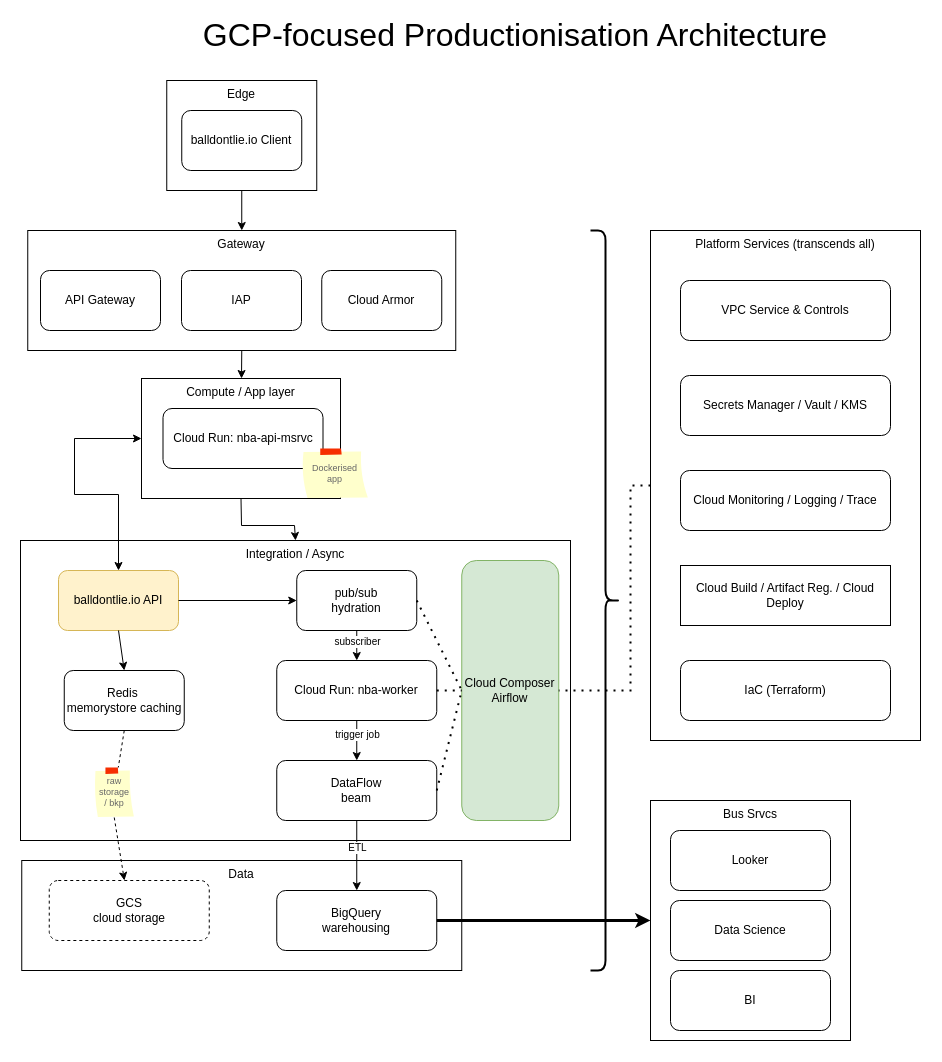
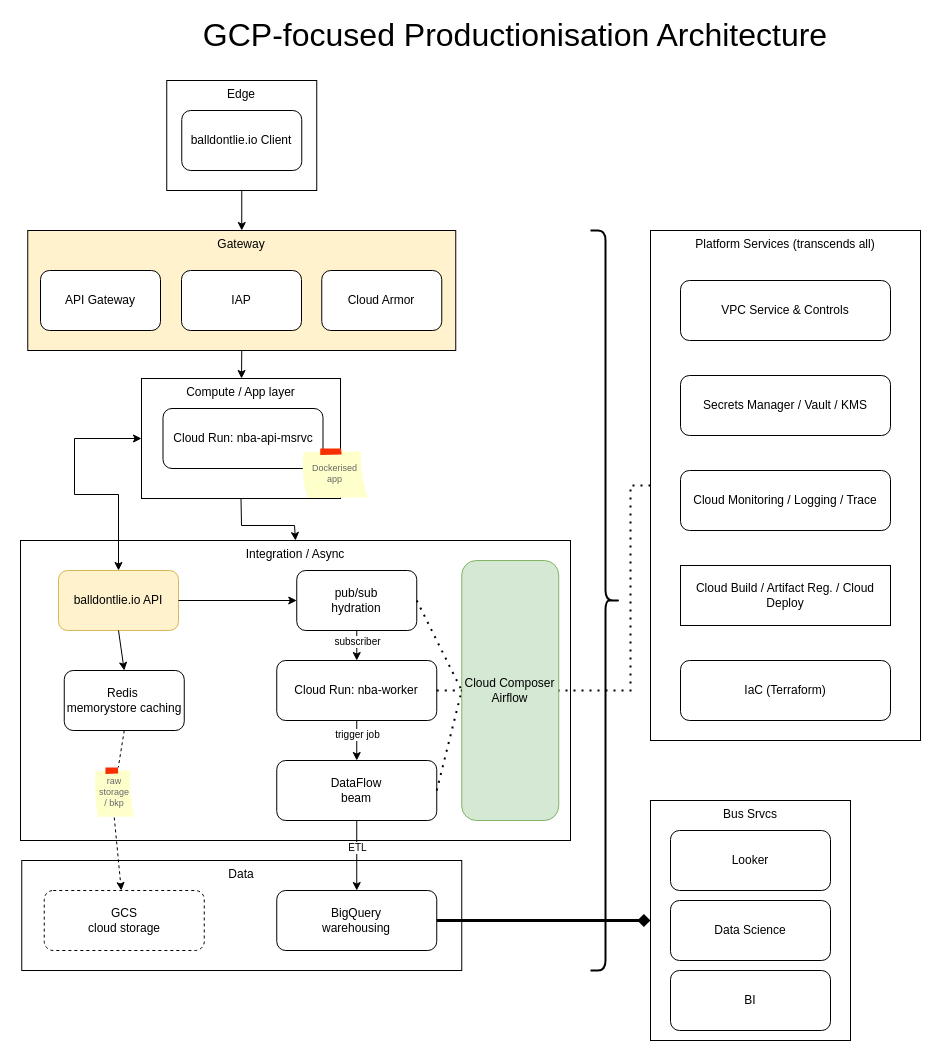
  <mxCell id="0" />
  <mxCell id="1" parent="0" />
  <mxCell id="2" value="Data" style="rounded=0;whiteSpace=wrap;html=1;verticalAlign=top;" vertex="1" parent="1"><mxGeometry x="21.25" y="860" width="440" height="110" as="geometry" /></mxCell>
  <mxCell id="3" value="Compute / App layer" style="rounded=0;whiteSpace=wrap;html=1;verticalAlign=top;" vertex="1" parent="1"><mxGeometry x="141" y="378" width="199" height="120" as="geometry" /></mxCell>
  <mxCell id="4" value="" style="group" vertex="1" connectable="0" parent="1"><mxGeometry x="166.25" y="80" width="150" height="110" as="geometry" /></mxCell>
  <mxCell id="5" value="Edge" style="rounded=0;whiteSpace=wrap;html=1;verticalAlign=top;" parent="4" vertex="1"><mxGeometry width="150" height="110" as="geometry" /></mxCell>
  <mxCell id="6" value="balldontlie.io Client" style="rounded=1;whiteSpace=wrap;html=1;" parent="4" vertex="1"><mxGeometry x="15" y="30" width="120" height="60" as="geometry" /></mxCell>
  <mxCell id="7" value="Platform Services (transcends all)" style="rounded=0;whiteSpace=wrap;html=1;verticalAlign=top;" vertex="1" parent="1"><mxGeometry x="650" y="230" width="270" height="510" as="geometry" /></mxCell>
  <mxCell id="8" value="Cloud Run: nba-api-msrvc" style="rounded=1;whiteSpace=wrap;html=1;" vertex="1" parent="1"><mxGeometry x="162.5" y="408" width="160" height="60" as="geometry" /></mxCell>
  <mxCell id="9" value="&lt;font style=&quot;font-size: 32px;&quot;&gt;GCP-focused Productionisation Architecture&lt;/font&gt;" style="text;html=1;strokeColor=none;fillColor=none;align=center;verticalAlign=middle;whiteSpace=wrap;rounded=0;fontSize=32;" vertex="1" parent="1"><mxGeometry x="200" y="20" width="630" height="30" as="geometry" /></mxCell>
  <mxCell id="10" value="Integration / Async" style="rounded=0;whiteSpace=wrap;html=1;verticalAlign=top;" vertex="1" parent="1"><mxGeometry x="20" y="540" width="550" height="300" as="geometry" /></mxCell>
  <mxCell id="11" value="balldontlie.io API" style="rounded=1;whiteSpace=wrap;html=1;fillColor=#fff2cc;strokeColor=#d6b656;" vertex="1" parent="1"><mxGeometry x="58" y="570" width="120" height="60" as="geometry" /></mxCell>
  <mxCell id="12" value="Redis&amp;nbsp;&lt;br&gt;memorystore caching" style="rounded=1;whiteSpace=wrap;html=1;" vertex="1" parent="1"><mxGeometry x="63.75" y="670" width="120" height="60" as="geometry" /></mxCell>
  <mxCell id="13" value="pub/sub&lt;br&gt;hydration" style="rounded=1;whiteSpace=wrap;html=1;" vertex="1" parent="1"><mxGeometry x="296.25" y="570" width="120" height="60" as="geometry" /></mxCell>
  <mxCell id="14" value="Cloud Run: nba-worker" style="rounded=1;whiteSpace=wrap;html=1;" vertex="1" parent="1"><mxGeometry x="276.25" y="660" width="160" height="60" as="geometry" /></mxCell>
  <mxCell id="15" value="" style="endArrow=classic;html=1;rounded=0;fontSize=10;exitX=0.5;exitY=1;exitDx=0;exitDy=0;entryX=0.5;entryY=0;entryDx=0;entryDy=0;" edge="1" parent="1" source="13" target="14"><mxGeometry width="50" height="50" relative="1" as="geometry"><mxPoint x="312.5" y="620" as="sourcePoint" /><mxPoint x="362.5" y="570" as="targetPoint" /></mxGeometry></mxCell>
  <mxCell id="16" value="subscriber" style="edgeLabel;html=1;align=center;verticalAlign=middle;resizable=0;points=[];fontSize=10;" vertex="1" connectable="0" parent="15"><mxGeometry x="-0.326" relative="1" as="geometry"><mxPoint as="offset" /></mxGeometry></mxCell>
  <mxCell id="17" value="DataFlow&lt;br&gt;beam" style="rounded=1;whiteSpace=wrap;html=1;" vertex="1" parent="1"><mxGeometry x="276.25" y="760" width="160" height="60" as="geometry" /></mxCell>
  <mxCell id="18" value="BigQuery&lt;br&gt;warehousing" style="rounded=1;whiteSpace=wrap;html=1;" vertex="1" parent="1"><mxGeometry x="276.25" y="890" width="160" height="60" as="geometry" /></mxCell>
  <mxCell id="19" value="" style="endArrow=classic;html=1;rounded=0;fontSize=10;exitX=0.5;exitY=1;exitDx=0;exitDy=0;entryX=0.5;entryY=0;entryDx=0;entryDy=0;" edge="1" parent="1" source="14" target="17"><mxGeometry width="50" height="50" relative="1" as="geometry"><mxPoint x="366.25" y="640" as="sourcePoint" /><mxPoint x="366.25" y="670" as="targetPoint" /></mxGeometry></mxCell>
  <mxCell id="20" value="trigger job" style="edgeLabel;html=1;align=center;verticalAlign=middle;resizable=0;points=[];fontSize=10;" vertex="1" connectable="0" parent="19"><mxGeometry x="-0.326" relative="1" as="geometry"><mxPoint as="offset" /></mxGeometry></mxCell>
  <mxCell id="21" value="" style="endArrow=classic;html=1;rounded=0;fontSize=10;entryX=0.5;entryY=0;entryDx=0;entryDy=0;exitX=0.5;exitY=1;exitDx=0;exitDy=0;" edge="1" parent="1" source="17" target="18"><mxGeometry width="50" height="50" relative="1" as="geometry"><mxPoint x="362.5" y="820" as="sourcePoint" /><mxPoint x="412.5" y="770" as="targetPoint" /></mxGeometry></mxCell>
  <mxCell id="22" value="ETL" style="edgeLabel;html=1;align=center;verticalAlign=middle;resizable=0;points=[];fontSize=10;" vertex="1" connectable="0" parent="21"><mxGeometry x="-0.244" relative="1" as="geometry"><mxPoint as="offset" /></mxGeometry></mxCell>
- <mxCell id="23" value="GCS&lt;br&gt;cloud storage" style="rounded=1;whiteSpace=wrap;html=1;dashed=1;" vertex="1" parent="1"><mxGeometry x="48.75" y="880" width="160" height="60" as="geometry" /></mxCell>
+ <mxCell id="23" value="GCS&lt;br&gt;cloud storage" style="rounded=1;whiteSpace=wrap;html=1;dashed=1;" vertex="1" parent="1"><mxGeometry x="43.75" y="890" width="160" height="60" as="geometry" /></mxCell>
  <mxCell id="24" value="" style="endArrow=classic;html=1;rounded=0;fontSize=10;exitX=1;exitY=0.5;exitDx=0;exitDy=0;entryX=0;entryY=0.5;entryDx=0;entryDy=0;" edge="1" parent="1" source="11" target="13"><mxGeometry width="50" height="50" relative="1" as="geometry"><mxPoint x="442.5" y="680" as="sourcePoint" /><mxPoint x="492.5" y="630" as="targetPoint" /></mxGeometry></mxCell>
  <mxCell id="25" value="" style="endArrow=classic;html=1;rounded=0;fontSize=10;exitX=0.5;exitY=1;exitDx=0;exitDy=0;entryX=0.5;entryY=0;entryDx=0;entryDy=0;" edge="1" parent="1" source="11" target="12"><mxGeometry width="50" height="50" relative="1" as="geometry"><mxPoint x="193.75" y="610" as="sourcePoint" /><mxPoint x="306.25" y="610" as="targetPoint" /></mxGeometry></mxCell>
  <mxCell id="26" value="" style="endArrow=classic;html=1;rounded=0;fontSize=10;exitX=0.5;exitY=1;exitDx=0;exitDy=0;entryX=0.5;entryY=0;entryDx=0;entryDy=0;" edge="1" parent="1" source="5" target="49"><mxGeometry width="50" height="50" relative="1" as="geometry"><mxPoint x="301.25" y="450" as="sourcePoint" /><mxPoint x="351.25" y="400" as="targetPoint" /></mxGeometry></mxCell>
  <mxCell id="27" value="" style="endArrow=classic;html=1;rounded=0;fontSize=10;exitX=0.5;exitY=1;exitDx=0;exitDy=0;" edge="1" parent="1" source="49" target="3"><mxGeometry width="50" height="50" relative="1" as="geometry"><mxPoint x="251.25" y="200" as="sourcePoint" /><mxPoint x="251.25" y="240" as="targetPoint" /></mxGeometry></mxCell>
  <mxCell id="28" value="" style="endArrow=classic;html=1;rounded=0;fontSize=10;exitX=0.5;exitY=1;exitDx=0;exitDy=0;dashed=1;startArrow=none;" edge="1" parent="1" source="29" target="23"><mxGeometry width="50" height="50" relative="1" as="geometry"><mxPoint x="231.25" y="730" as="sourcePoint" /><mxPoint x="281.25" y="680" as="targetPoint" /></mxGeometry></mxCell>
  <mxCell id="29" value="raw storage&lt;br&gt;/ bkp" style="strokeWidth=1;shadow=0;dashed=0;align=center;html=1;shape=mxgraph.mockup.text.stickyNote2;fontColor=#666666;mainText=;fontSize=9;whiteSpace=wrap;fillColor=#ffffcc;strokeColor=#F62E00;" vertex="1" parent="1"><mxGeometry x="93.75" y="767" width="40" height="50" as="geometry" /></mxCell>
  <mxCell id="30" value="" style="endArrow=none;html=1;rounded=0;fontSize=10;exitX=0.5;exitY=1;exitDx=0;exitDy=0;dashed=1;" edge="1" parent="1" source="12" target="29"><mxGeometry width="50" height="50" relative="1" as="geometry"><mxPoint x="123.75" y="730" as="sourcePoint" /><mxPoint x="123.75" y="890" as="targetPoint" /></mxGeometry></mxCell>
  <mxCell id="31" value="VPC Service &amp;amp; Controls" style="rounded=1;whiteSpace=wrap;html=1;" vertex="1" parent="1"><mxGeometry x="680" y="280" width="210" height="60" as="geometry" /></mxCell>
  <mxCell id="32" value="Secrets Manager / Vault / KMS" style="rounded=1;whiteSpace=wrap;html=1;" vertex="1" parent="1"><mxGeometry x="680" y="375" width="210" height="60" as="geometry" /></mxCell>
  <mxCell id="33" value="Cloud Monitoring / Logging / Trace" style="rounded=1;whiteSpace=wrap;html=1;" vertex="1" parent="1"><mxGeometry x="680" y="470" width="210" height="60" as="geometry" /></mxCell>
  <mxCell id="34" value="Cloud Build / Artifact Reg. / Cloud Deploy" style="whiteSpace=wrap;html=1;rounded=0;" vertex="1" parent="1"><mxGeometry x="680" y="565" width="210" height="60" as="geometry" /></mxCell>
  <mxCell id="35" value="IaC (Terraform)" style="rounded=1;whiteSpace=wrap;html=1;" vertex="1" parent="1"><mxGeometry x="680" y="660" width="210" height="60" as="geometry" /></mxCell>
  <mxCell id="36" value="" style="group" vertex="1" connectable="0" parent="1"><mxGeometry x="650" y="800" width="200" height="240" as="geometry" /></mxCell>
  <mxCell id="37" value="Bus Srvcs" style="rounded=0;whiteSpace=wrap;html=1;verticalAlign=top;" vertex="1" parent="36"><mxGeometry width="200" height="240" as="geometry" /></mxCell>
  <mxCell id="38" value="Looker" style="rounded=1;whiteSpace=wrap;html=1;" vertex="1" parent="36"><mxGeometry x="20" y="30" width="160" height="60" as="geometry" /></mxCell>
  <mxCell id="39" value="Data Science" style="rounded=1;whiteSpace=wrap;html=1;" vertex="1" parent="36"><mxGeometry x="20" y="100" width="160" height="60" as="geometry" /></mxCell>
  <mxCell id="40" value="BI" style="rounded=1;whiteSpace=wrap;html=1;" vertex="1" parent="36"><mxGeometry x="20" y="170" width="160" height="60" as="geometry" /></mxCell>
  <mxCell id="41" value="" style="shape=curlyBracket;whiteSpace=wrap;html=1;rounded=1;flipH=1;fontSize=9;strokeWidth=2;" vertex="1" parent="1"><mxGeometry x="590" y="230" width="30" height="740" as="geometry" /></mxCell>
- <mxCell id="42" value="" style="endArrow=classic;html=1;rounded=0;fontSize=9;exitX=1;exitY=0.5;exitDx=0;exitDy=0;strokeWidth=3;jumpStyle=arc;" edge="1" parent="1" source="18" target="37"><mxGeometry width="50" height="50" relative="1" as="geometry"><mxPoint x="670" y="780" as="sourcePoint" /><mxPoint x="720" y="730" as="targetPoint" /></mxGeometry></mxCell>
+ <mxCell id="42" value="" style="endArrow=diamond;html=1;rounded=0;fontSize=9;exitX=1;exitY=0.5;exitDx=0;exitDy=0;strokeWidth=3;jumpStyle=arc;" edge="1" parent="1" source="18" target="37"><mxGeometry width="50" height="50" relative="1" as="geometry"><mxPoint x="670" y="780" as="sourcePoint" /><mxPoint x="720" y="730" as="targetPoint" /></mxGeometry></mxCell>
  <mxCell id="43" value="" style="endArrow=classic;html=1;rounded=0;strokeWidth=1;fontSize=9;jumpStyle=arc;exitX=0.5;exitY=1;exitDx=0;exitDy=0;entryX=0.5;entryY=0;entryDx=0;entryDy=0;" edge="1" parent="1" source="3" target="10"><mxGeometry width="50" height="50" relative="1" as="geometry"><mxPoint x="610" y="530" as="sourcePoint" /><mxPoint x="660" y="480" as="targetPoint" /><Array as="points"><mxPoint x="241" y="525" /><mxPoint x="294" y="525" /></Array></mxGeometry></mxCell>
  <mxCell id="44" value="Cloud Composer&lt;br&gt;Airflow" style="rounded=1;whiteSpace=wrap;html=1;fillColor=#d5e8d4;strokeColor=#82b366;" vertex="1" parent="1"><mxGeometry x="461.25" y="560" width="97" height="260" as="geometry" /></mxCell>
  <mxCell id="45" value="" style="endArrow=none;dashed=1;html=1;dashPattern=1 3;strokeWidth=2;rounded=0;fontSize=9;jumpStyle=arc;exitX=1;exitY=0.5;exitDx=0;exitDy=0;entryX=0;entryY=0.5;entryDx=0;entryDy=0;" edge="1" parent="1" source="13" target="44"><mxGeometry width="50" height="50" relative="1" as="geometry"><mxPoint x="460" y="670" as="sourcePoint" /><mxPoint x="510" y="620" as="targetPoint" /></mxGeometry></mxCell>
  <mxCell id="46" value="" style="endArrow=none;dashed=1;html=1;dashPattern=1 3;strokeWidth=2;rounded=0;fontSize=9;jumpStyle=arc;exitX=1;exitY=0.5;exitDx=0;exitDy=0;" edge="1" parent="1" source="14" target="44"><mxGeometry width="50" height="50" relative="1" as="geometry"><mxPoint x="426.25" y="610" as="sourcePoint" /><mxPoint x="470" y="705" as="targetPoint" /></mxGeometry></mxCell>
  <mxCell id="47" value="" style="endArrow=none;dashed=1;html=1;dashPattern=1 3;strokeWidth=2;rounded=0;fontSize=9;jumpStyle=arc;exitX=1;exitY=0.5;exitDx=0;exitDy=0;entryX=0;entryY=0.5;entryDx=0;entryDy=0;" edge="1" parent="1" source="17" target="44"><mxGeometry width="50" height="50" relative="1" as="geometry"><mxPoint x="446.25" y="700" as="sourcePoint" /><mxPoint x="460" y="690" as="targetPoint" /></mxGeometry></mxCell>
  <mxCell id="48" value="" style="endArrow=none;dashed=1;html=1;dashPattern=1 3;strokeWidth=2;rounded=0;fontSize=9;jumpStyle=arc;exitX=0;exitY=0.5;exitDx=0;exitDy=0;entryX=1;entryY=0.5;entryDx=0;entryDy=0;" edge="1" parent="1" source="7" target="44"><mxGeometry width="50" height="50" relative="1" as="geometry"><mxPoint x="426.25" y="610" as="sourcePoint" /><mxPoint x="471.25" y="700" as="targetPoint" /><Array as="points"><mxPoint x="630" y="485" /><mxPoint x="630" y="690" /></Array></mxGeometry></mxCell>
- <mxCell id="49" value="Gateway" style="rounded=0;whiteSpace=wrap;html=1;verticalAlign=top;" vertex="1" parent="1"><mxGeometry x="27.25" y="230" width="428" height="120" as="geometry" /></mxCell>
+ <mxCell id="49" value="Gateway" style="rounded=0;whiteSpace=wrap;html=1;verticalAlign=top;fillColor=#fff2cc;" vertex="1" parent="1"><mxGeometry x="27.25" y="230" width="428" height="120" as="geometry" /></mxCell>
  <mxCell id="50" value="API Gateway" style="rounded=1;whiteSpace=wrap;html=1;" parent="1" vertex="1"><mxGeometry x="40" y="270" width="120" height="60" as="geometry" /></mxCell>
  <mxCell id="51" value="IAP" style="rounded=1;whiteSpace=wrap;html=1;" vertex="1" parent="1"><mxGeometry x="181" y="270" width="120" height="60" as="geometry" /></mxCell>
  <mxCell id="52" value="Cloud Armor" style="rounded=1;whiteSpace=wrap;html=1;" vertex="1" parent="1"><mxGeometry x="321.25" y="270" width="120" height="60" as="geometry" /></mxCell>
  <mxCell id="53" value="Dockerised &lt;br&gt;app" style="strokeWidth=1;shadow=0;dashed=0;align=center;html=1;shape=mxgraph.mockup.text.stickyNote2;fontColor=#666666;mainText=;fontSize=9;whiteSpace=wrap;fillColor=#ffffcc;strokeColor=#F62E00;" vertex="1" parent="1"><mxGeometry x="301" y="448" width="67" height="50" as="geometry" /></mxCell>
  <mxCell id="54" value="" style="endArrow=classic;startArrow=classic;html=1;rounded=0;strokeWidth=1;fontSize=9;jumpStyle=arc;exitX=0.5;exitY=0;exitDx=0;exitDy=0;entryX=0;entryY=0.5;entryDx=0;entryDy=0;" edge="1" parent="1" source="11" target="3"><mxGeometry width="50" height="50" relative="1" as="geometry"><mxPoint x="355" y="493" as="sourcePoint" /><mxPoint x="405" y="443" as="targetPoint" /><Array as="points"><mxPoint x="118" y="494" /><mxPoint x="74" y="494" /><mxPoint x="74" y="438" /></Array></mxGeometry></mxCell>
